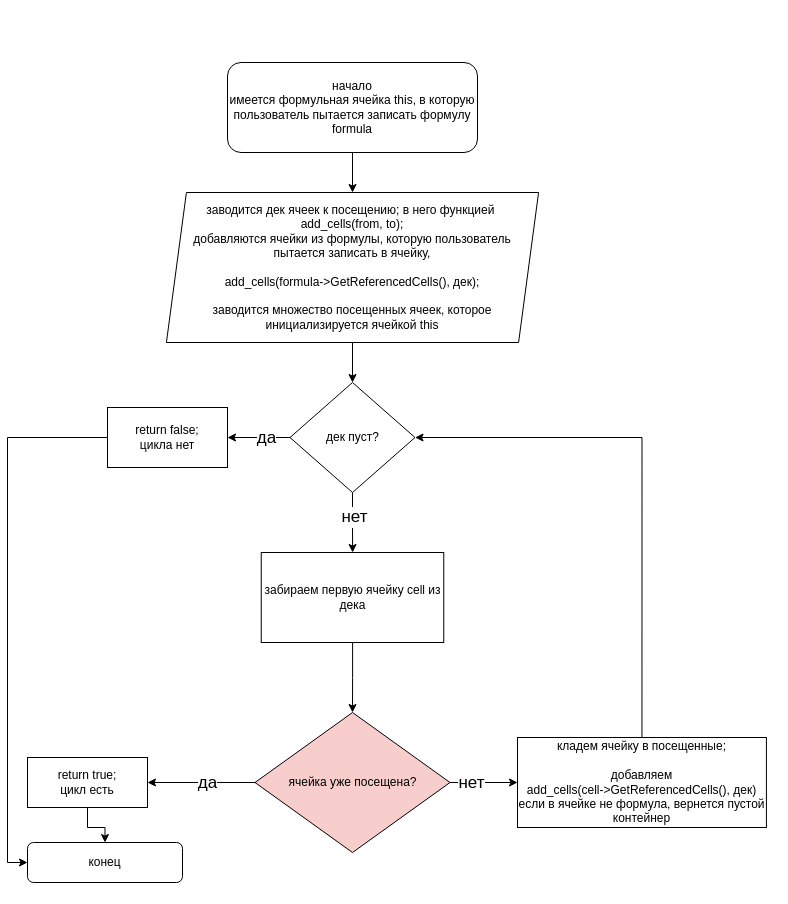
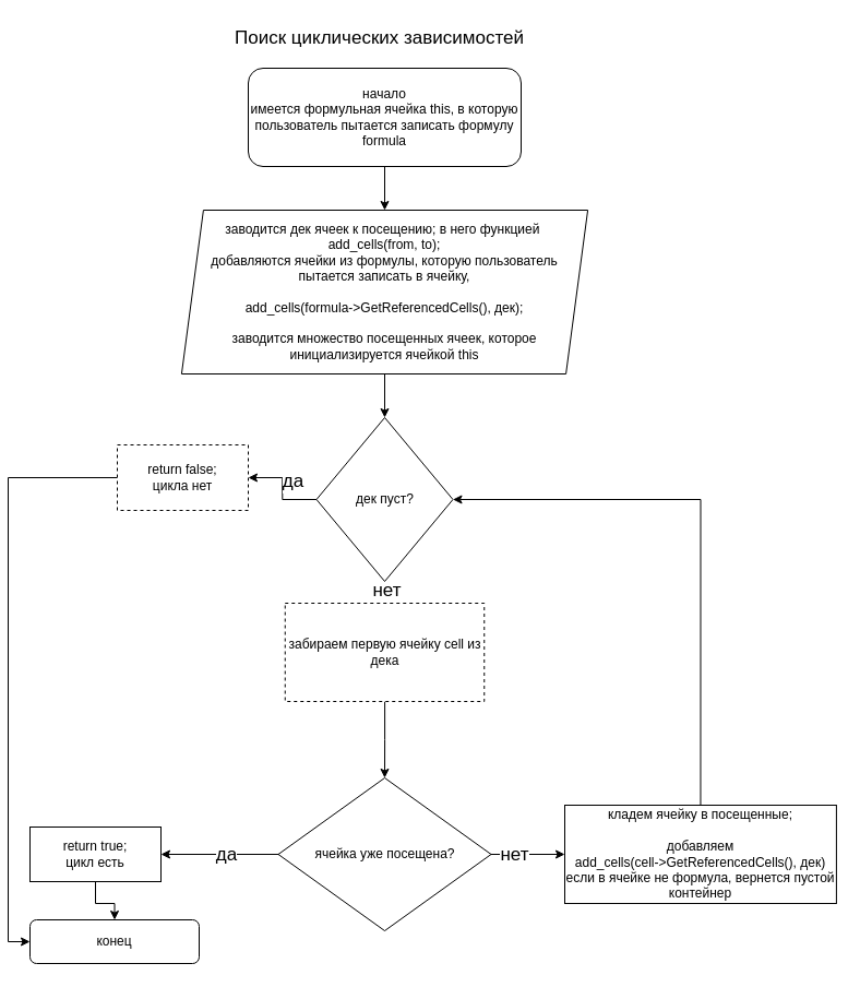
  <mxCell id="0" />
  <mxCell id="1" parent="0" />
  <mxCell id="2" value="" style="edgeStyle=orthogonalEdgeStyle;rounded=0;orthogonalLoop=1;jettySize=auto;html=1;" parent="1" source="3" target="6" edge="1"><mxGeometry relative="1" as="geometry" /></mxCell>
  <mxCell id="3" value="начало&lt;br&gt;имеется формульная ячейка this, в которую пользователь пытается записать формулу formula" style="rounded=1;whiteSpace=wrap;html=1;" parent="1" vertex="1"><mxGeometry x="220" y="62" width="250" height="90" as="geometry" /></mxCell>
+ <mxCell id="4" value="Поиск циклических зависимостей" style="text;html=1;align=center;verticalAlign=middle;resizable=0;points=[];autosize=1;strokeColor=none;fillColor=none;fontSize=17;" parent="1" vertex="1"><mxGeometry x="195" y="20" width="290" height="30" as="geometry" /></mxCell>
  <mxCell id="5" value="" style="edgeStyle=orthogonalEdgeStyle;rounded=0;orthogonalLoop=1;jettySize=auto;html=1;" edge="1" parent="1" source="6" target="23"><mxGeometry relative="1" as="geometry" /></mxCell>
  <mxCell id="6" value="&lt;span style=&quot;background-color: initial;&quot;&gt;заводится дек ячеек&amp;nbsp;&lt;/span&gt;&lt;span style=&quot;background-color: initial;&quot;&gt;к посещению;&amp;nbsp;&lt;/span&gt;&lt;span style=&quot;background-color: initial;&quot;&gt;в него функцией&amp;nbsp;&lt;/span&gt;&lt;span style=&quot;background-color: initial;&quot;&gt;&lt;br&gt;&lt;/span&gt;add_cells(from, to);&lt;div style=&quot;&quot;&gt;&lt;span style=&quot;background-color: initial;&quot;&gt;добавляются ячейки из формулы, которую пользователь пытается записать в ячейку,&lt;/span&gt;&lt;/div&gt;&lt;div style=&quot;&quot;&gt;&lt;br&gt;&lt;/div&gt;&lt;div style=&quot;&quot;&gt;add_cells(formula-&amp;gt;GetReferencedCells(), дек);&lt;/div&gt;&lt;div style=&quot;&quot;&gt;&lt;br&gt;&lt;/div&gt;&lt;div style=&quot;&quot;&gt;заводится множество посещенных ячеек, которое инициализируется ячейкой this&lt;/div&gt;" style="shape=parallelogram;perimeter=parallelogramPerimeter;whiteSpace=wrap;html=1;fixedSize=1;align=center;" parent="1" vertex="1"><mxGeometry x="158.91" y="192" width="372.18" height="150" as="geometry" /></mxCell>
  <mxCell id="7" value="" style="edgeStyle=orthogonalEdgeStyle;rounded=0;orthogonalLoop=1;jettySize=auto;html=1;" edge="1" parent="1" source="8" target="13"><mxGeometry relative="1" as="geometry" /></mxCell>
- <mxCell id="8" value="забираем первую ячейку cell из дека" style="whiteSpace=wrap;html=1;" parent="1" vertex="1"><mxGeometry x="253.75" y="552" width="182.5" height="90" as="geometry" /></mxCell>
+ <mxCell id="8" value="забираем первую ячейку cell из дека" style="whiteSpace=wrap;html=1;dashed=1;" parent="1" vertex="1"><mxGeometry x="253.75" y="552" width="182.5" height="90" as="geometry" /></mxCell>
  <mxCell id="9" value="" style="edgeStyle=orthogonalEdgeStyle;rounded=0;orthogonalLoop=1;jettySize=auto;html=1;" edge="1" parent="1" source="13" target="15"><mxGeometry relative="1" as="geometry" /></mxCell>
  <mxCell id="10" value="да" style="edgeLabel;html=1;align=center;verticalAlign=middle;resizable=0;points=[];fontSize=17;" vertex="1" connectable="0" parent="9"><mxGeometry x="-0.174" y="3" relative="1" as="geometry"><mxPoint x="-4" y="-3" as="offset" /></mxGeometry></mxCell>
  <mxCell id="11" value="" style="edgeStyle=orthogonalEdgeStyle;rounded=0;orthogonalLoop=1;jettySize=auto;html=1;" edge="1" parent="1" source="13" target="18"><mxGeometry relative="1" as="geometry" /></mxCell>
  <mxCell id="12" value="нет" style="edgeLabel;html=1;align=center;verticalAlign=middle;resizable=0;points=[];fontSize=17;" vertex="1" connectable="0" parent="11"><mxGeometry x="-0.496" y="-5" relative="1" as="geometry"><mxPoint x="4" y="-5" as="offset" /></mxGeometry></mxCell>
- <mxCell id="13" value="ячейка уже посещена?" style="rhombus;whiteSpace=wrap;html=1;fillColor=#f8cecc;" vertex="1" parent="1"><mxGeometry x="247.5" y="712" width="195" height="140" as="geometry" /></mxCell>
+ <mxCell id="13" value="ячейка уже посещена?" style="rhombus;whiteSpace=wrap;html=1;" vertex="1" parent="1"><mxGeometry x="247.5" y="712" width="195" height="140" as="geometry" /></mxCell>
  <mxCell id="14" value="" style="edgeStyle=orthogonalEdgeStyle;rounded=0;orthogonalLoop=1;jettySize=auto;html=1;" edge="1" parent="1" source="15" target="16"><mxGeometry relative="1" as="geometry" /></mxCell>
  <mxCell id="15" value="return true;&lt;br&gt;цикл есть" style="whiteSpace=wrap;html=1;" vertex="1" parent="1"><mxGeometry x="20" y="757" width="120" height="50" as="geometry" /></mxCell>
  <mxCell id="16" value="конец" style="rounded=1;whiteSpace=wrap;html=1;" vertex="1" parent="1"><mxGeometry x="20" y="842" width="155" height="40" as="geometry" /></mxCell>
  <mxCell id="17" style="edgeStyle=orthogonalEdgeStyle;rounded=0;orthogonalLoop=1;jettySize=auto;html=1;exitX=0.5;exitY=0;exitDx=0;exitDy=0;entryX=1;entryY=0.5;entryDx=0;entryDy=0;" edge="1" parent="1" source="18" target="23"><mxGeometry relative="1" as="geometry" /></mxCell>
  <mxCell id="18" value="кладем ячейку в посещенные;&lt;br&gt;&lt;br&gt;добавляем&lt;br&gt;add_cells(cell-&amp;gt;GetReferencedCells(), дек)&lt;br&gt;если в ячейке не формула, вернется пустой контейнер" style="whiteSpace=wrap;html=1;" vertex="1" parent="1"><mxGeometry x="510" y="737" width="248.91" height="90" as="geometry" /></mxCell>
  <mxCell id="19" value="" style="edgeStyle=orthogonalEdgeStyle;rounded=0;orthogonalLoop=1;jettySize=auto;html=1;" edge="1" parent="1" source="23" target="25"><mxGeometry relative="1" as="geometry" /></mxCell>
  <mxCell id="20" value="да" style="edgeLabel;html=1;align=center;verticalAlign=middle;resizable=0;points=[];fontSize=17;" vertex="1" connectable="0" parent="19"><mxGeometry x="0.127" y="2" relative="1" as="geometry"><mxPoint x="11" y="-2" as="offset" /></mxGeometry></mxCell>
  <mxCell id="21" value="" style="edgeStyle=orthogonalEdgeStyle;rounded=0;orthogonalLoop=1;jettySize=auto;html=1;" edge="1" parent="1" source="23" target="8"><mxGeometry relative="1" as="geometry" /></mxCell>
  <mxCell id="22" value="нет" style="edgeLabel;html=1;align=center;verticalAlign=middle;resizable=0;points=[];fontSize=17;" vertex="1" connectable="0" parent="21"><mxGeometry x="-0.152" y="1" relative="1" as="geometry"><mxPoint as="offset" /></mxGeometry></mxCell>
- <mxCell id="23" value="дек пуст?" style="rhombus;whiteSpace=wrap;html=1;" vertex="1" parent="1"><mxGeometry x="282.5" y="382" width="125.01" height="110" as="geometry" /></mxCell>
+ <mxCell id="23" value="дек пуст?" style="rhombus;whiteSpace=wrap;html=1;" vertex="1" parent="1"><mxGeometry x="282.5" y="382" width="125.01" height="150" as="geometry" /></mxCell>
  <mxCell id="24" style="edgeStyle=orthogonalEdgeStyle;rounded=0;orthogonalLoop=1;jettySize=auto;html=1;exitX=0;exitY=0.5;exitDx=0;exitDy=0;entryX=0;entryY=0.5;entryDx=0;entryDy=0;" edge="1" parent="1" source="25" target="16"><mxGeometry relative="1" as="geometry" /></mxCell>
- <mxCell id="25" value="return false;&lt;br&gt;цикла нет" style="whiteSpace=wrap;html=1;" vertex="1" parent="1"><mxGeometry x="100.005" y="407" width="120" height="60" as="geometry" /></mxCell>
+ <mxCell id="25" value="return false;&lt;br&gt;цикла нет" style="whiteSpace=wrap;html=1;dashed=1;" vertex="1" parent="1"><mxGeometry x="100.005" y="407" width="120" height="60" as="geometry" /></mxCell>
